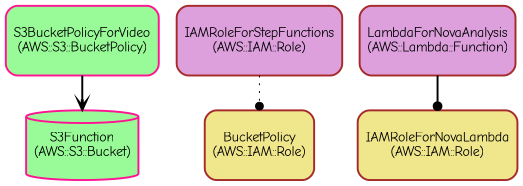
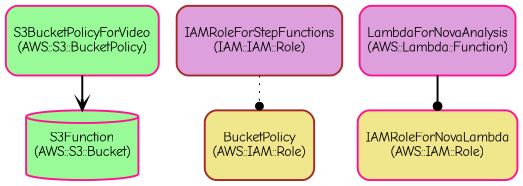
  digraph {
    fontname="Comic Neue"
    node [color=deeppink fillcolor=palegreen fontname="Comic Neue" shape=rectangle style="filled,bold,rounded"]
    edge [arrowhead=dot fontname="Comic Neue" style=bold]
    n1 [height=1 label="S3Function\n(AWS::S3::Bucket)" shape=cylinder]
    n2 [height=1 label="S3BucketPolicyForVideo\n(AWS::S3::BucketPolicy)"]
-   n3 [color=brown fillcolor=plum height=1 label="IAMRoleForStepFunctions\n(AWS::IAM::Role)"]
+   n3 [color=brown fillcolor=plum height=1 label="IAMRoleForStepFunctions\n(IAM::IAM::Role)"]
    n4 [color=brown fillcolor=khaki height=1 label="BucketPolicy\n(AWS::IAM::Role)"]
-   n5 [color=brown fillcolor=khaki height=1 label="IAMRoleForNovaLambda\n(AWS::IAM::Role)"]
-   n6 [color=brown fillcolor=plum height=1 label="LambdaForNovaAnalysis\n(AWS::Lambda::Function)"]
+   n5 [fillcolor=khaki height=1 label="IAMRoleForNovaLambda\n(AWS::IAM::Role)"]
+   n6 [fillcolor=plum height=1 label="LambdaForNovaAnalysis\n(AWS::Lambda::Function)"]
    n2 -> n1 [arrowhead=vee]
    n3 -> n4 [style=dotted]
    n6 -> n5
  }
